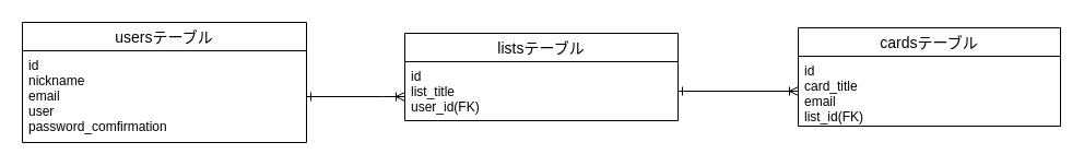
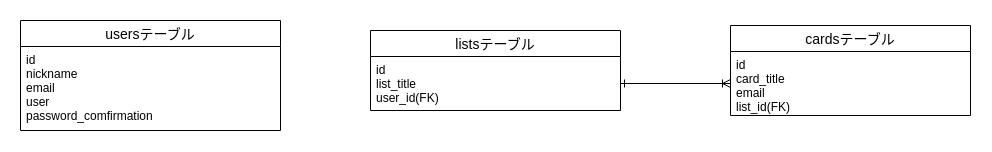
  <mxCell id="0" />
  <mxCell id="1" parent="0" />
  <mxCell id="2" value="usersテーブル" style="swimlane;fontStyle=0;childLayout=stackLayout;horizontal=1;startSize=26;horizontalStack=0;resizeParent=1;resizeParentMax=0;resizeLast=0;collapsible=1;marginBottom=0;align=center;fontSize=14;" parent="1" vertex="1"><mxGeometry x="20" y="20" width="260" height="110" as="geometry" /></mxCell>
  <mxCell id="3" value="id&#10;nickname&#10;email&#10;user&#10;password_comfirmation" style="text;strokeColor=none;fillColor=none;spacingLeft=4;spacingRight=4;overflow=hidden;rotatable=0;points=[[0,0.5],[1,0.5]];portConstraint=eastwest;fontSize=12;" parent="2" vertex="1"><mxGeometry y="26" width="260" height="84" as="geometry" /></mxCell>
  <mxCell id="4" value="listsテーブル" style="swimlane;fontStyle=0;childLayout=stackLayout;horizontal=1;startSize=26;horizontalStack=0;resizeParent=1;resizeParentMax=0;resizeLast=0;collapsible=1;marginBottom=0;align=center;fontSize=14;" parent="1" vertex="1"><mxGeometry x="370" y="30" width="250" height="80" as="geometry" /></mxCell>
  <mxCell id="5" value="id&#10;list_title&#10;user_id(FK)" style="text;strokeColor=none;fillColor=none;spacingLeft=4;spacingRight=4;overflow=hidden;rotatable=0;points=[[0,0.5],[1,0.5]];portConstraint=eastwest;fontSize=12;" parent="4" vertex="1"><mxGeometry y="26" width="250" height="54" as="geometry" /></mxCell>
  <mxCell id="6" value="cardsテーブル" style="swimlane;fontStyle=0;childLayout=stackLayout;horizontal=1;startSize=26;horizontalStack=0;resizeParent=1;resizeParentMax=0;resizeLast=0;collapsible=1;marginBottom=0;align=center;fontSize=14;" parent="1" vertex="1"><mxGeometry x="730" y="25" width="240" height="90" as="geometry" /></mxCell>
  <mxCell id="7" value="id&#10;card_title&#10;email&#10;list_id(FK)" style="text;strokeColor=none;fillColor=none;spacingLeft=4;spacingRight=4;overflow=hidden;rotatable=0;points=[[0,0.5],[1,0.5]];portConstraint=eastwest;fontSize=12;" parent="6" vertex="1"><mxGeometry y="26" width="240" height="64" as="geometry" /></mxCell>
- <mxCell id="8" style="edgeStyle=orthogonalEdgeStyle;rounded=0;orthogonalLoop=1;jettySize=auto;html=1;endArrow=ERoneToMany;endFill=0;startArrow=ERone;startFill=0;" parent="1" source="3" target="5" edge="1"><mxGeometry relative="1" as="geometry"><mxPoint x="280" y="83" as="sourcePoint" /><Array as="points"><mxPoint x="350" y="88" /><mxPoint x="350" y="88" /></Array></mxGeometry></mxCell>
  <mxCell id="9" style="edgeStyle=orthogonalEdgeStyle;rounded=0;orthogonalLoop=1;jettySize=auto;html=1;exitX=1;exitY=0.5;exitDx=0;exitDy=0;startArrow=ERone;startFill=0;endArrow=ERoneToMany;endFill=0;" parent="1" source="5" edge="1"><mxGeometry relative="1" as="geometry"><mxPoint x="730" y="83" as="targetPoint" /><Array as="points"><mxPoint x="730" y="83" /></Array></mxGeometry></mxCell>
